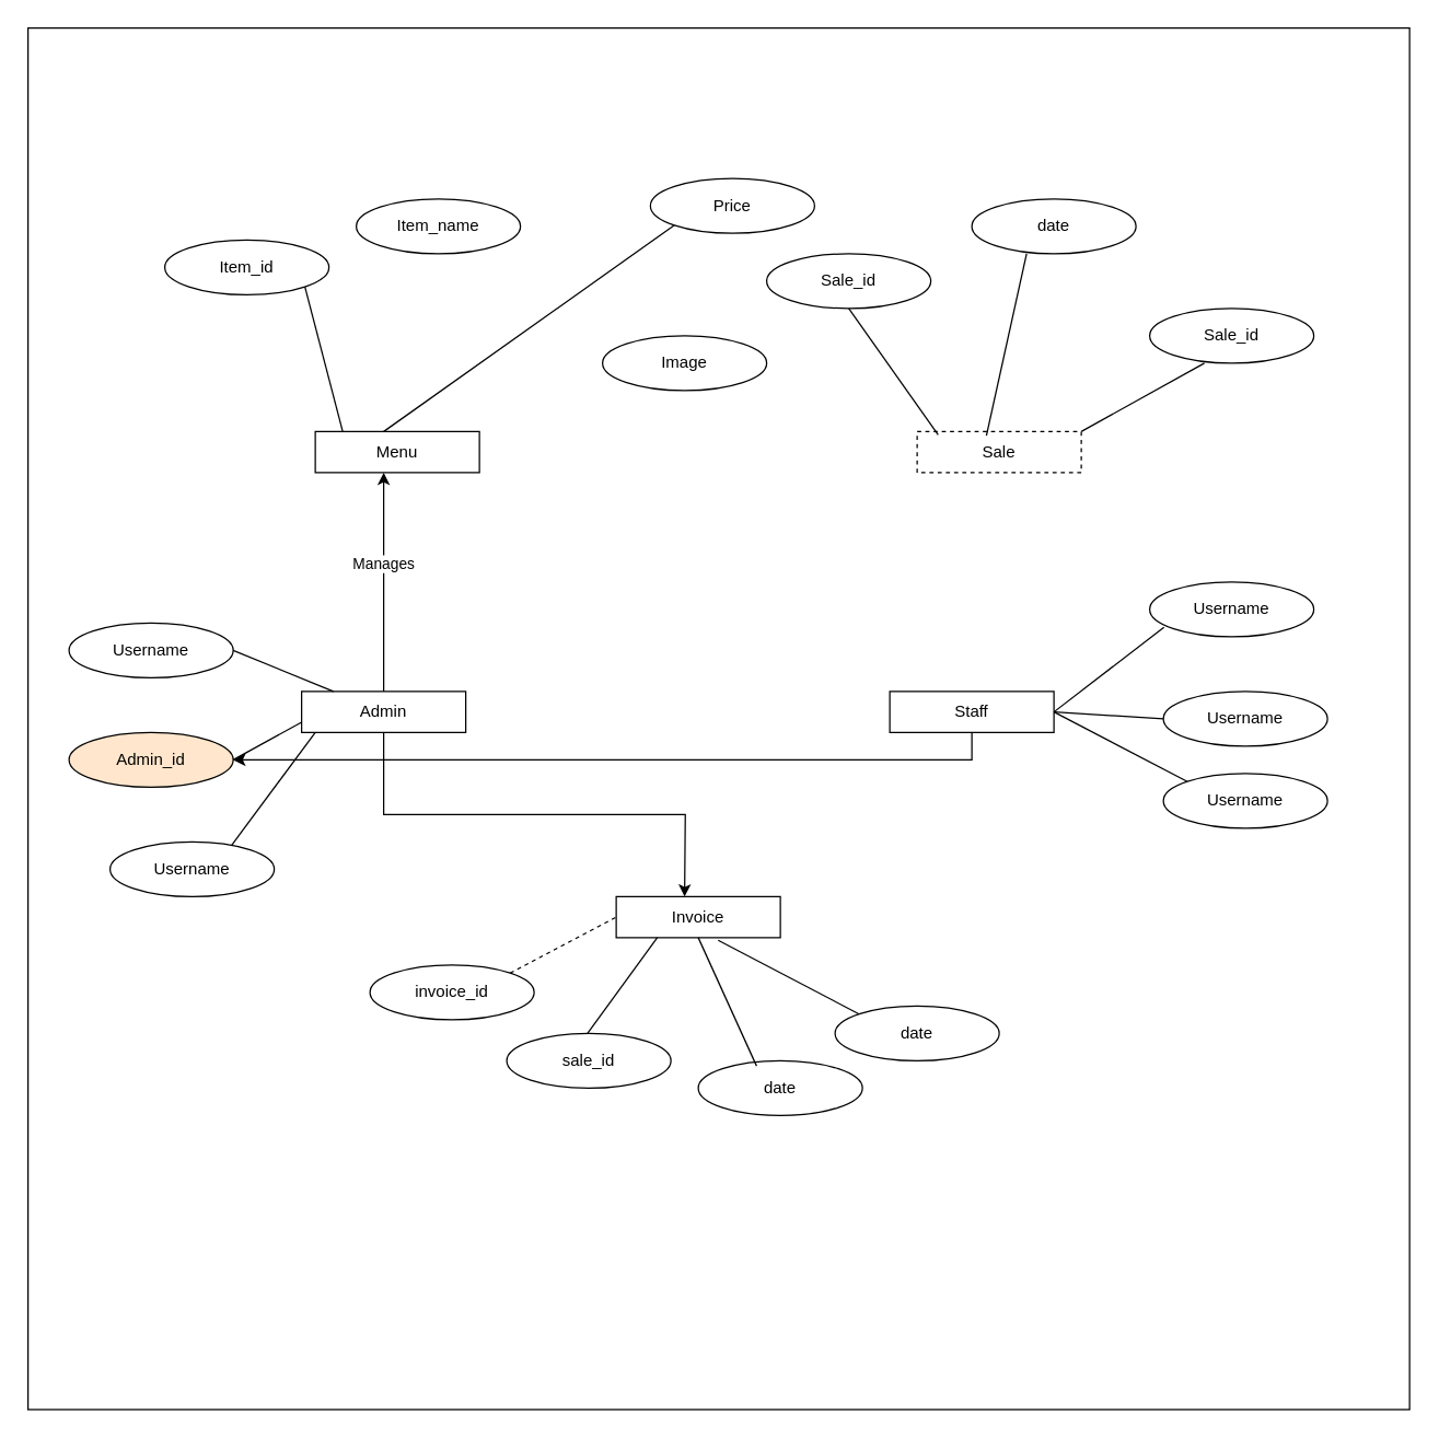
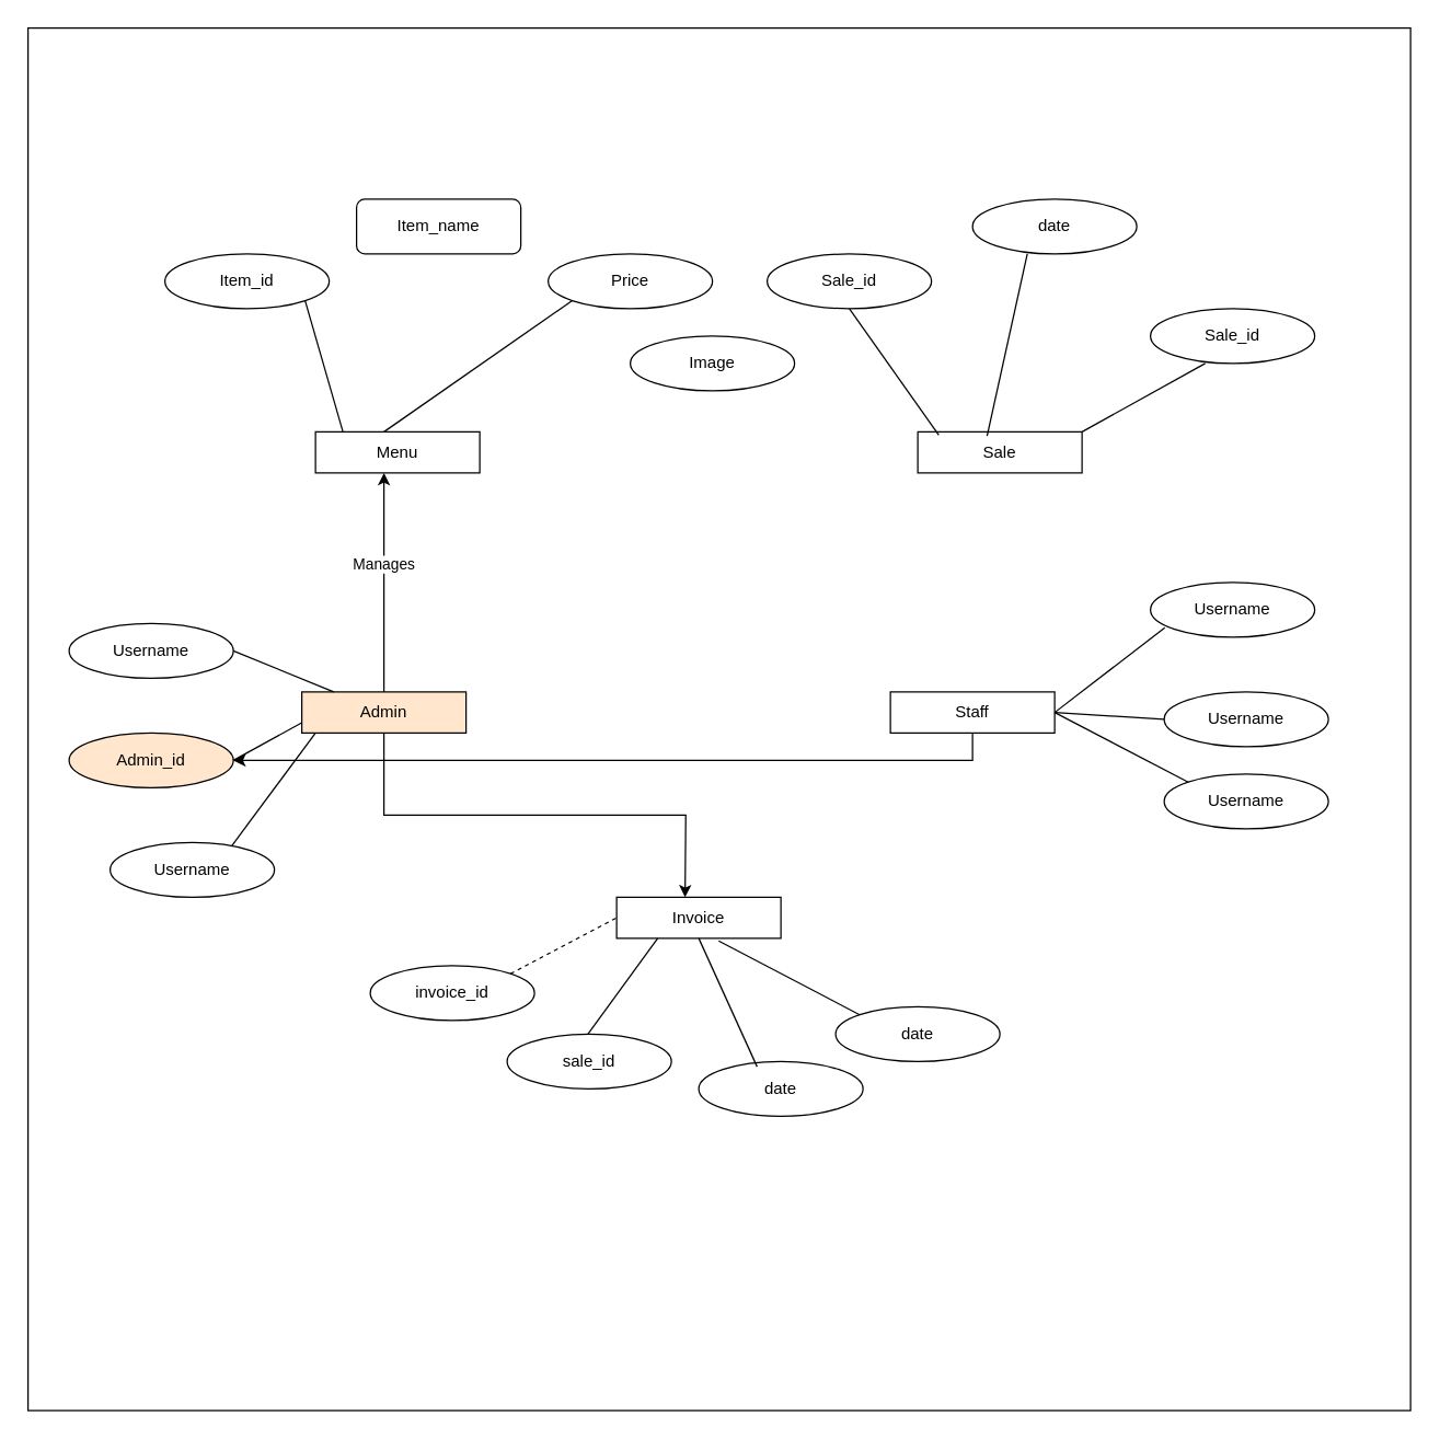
  <mxCell id="0" />
  <mxCell id="1" parent="0" />
  <mxCell id="2" value="" style="whiteSpace=wrap;html=1;aspect=fixed;" vertex="1" parent="1"><mxGeometry x="20" y="20" width="1010" height="1010" as="geometry" /></mxCell>
  <mxCell id="3" value="Menu" style="rounded=0;whiteSpace=wrap;html=1;" vertex="1" parent="1"><mxGeometry x="230" y="315" width="120" height="30" as="geometry" /></mxCell>
- <mxCell id="4" value="Item_id" style="ellipse;whiteSpace=wrap;html=1;" vertex="1" parent="1"><mxGeometry x="120" y="175" width="120" height="40" as="geometry" /></mxCell>
- <mxCell id="5" value="Image" style="ellipse;whiteSpace=wrap;html=1;" vertex="1" parent="1"><mxGeometry x="440" y="245" width="120" height="40" as="geometry" /></mxCell>
- <mxCell id="6" value="Price" style="ellipse;whiteSpace=wrap;html=1;" vertex="1" parent="1"><mxGeometry x="475" y="130" width="120" height="40" as="geometry" /></mxCell>
- <mxCell id="7" value="Item_name" style="ellipse;whiteSpace=wrap;html=1;" vertex="1" parent="1"><mxGeometry x="260" y="145" width="120" height="40" as="geometry" /></mxCell>
+ <mxCell id="4" value="Item_id" style="ellipse;whiteSpace=wrap;html=1;" vertex="1" parent="1"><mxGeometry x="120" y="185" width="120" height="40" as="geometry" /></mxCell>
+ <mxCell id="5" value="Image" style="ellipse;whiteSpace=wrap;html=1;" vertex="1" parent="1"><mxGeometry x="460" y="245" width="120" height="40" as="geometry" /></mxCell>
+ <mxCell id="6" value="Price" style="ellipse;whiteSpace=wrap;html=1;" vertex="1" parent="1"><mxGeometry x="400" y="185" width="120" height="40" as="geometry" /></mxCell>
+ <mxCell id="7" value="Item_name" style="whiteSpace=wrap;html=1;rounded=1;" vertex="1" parent="1"><mxGeometry x="260" y="145" width="120" height="40" as="geometry" /></mxCell>
  <mxCell id="8" value="" style="endArrow=none;html=1;rounded=0;entryX=1;entryY=1;entryDx=0;entryDy=0;exitX=0.167;exitY=0;exitDx=0;exitDy=0;exitPerimeter=0;" edge="1" parent="1" source="3" target="4"><mxGeometry width="50" height="50" relative="1" as="geometry"><mxPoint x="340" y="405" as="sourcePoint" /><mxPoint x="390" y="355" as="targetPoint" /><Array as="points" /></mxGeometry></mxCell>
  <mxCell id="9" value="" style="endArrow=none;html=1;rounded=0;entryX=0;entryY=1;entryDx=0;entryDy=0;" edge="1" parent="1" target="6"><mxGeometry width="50" height="50" relative="1" as="geometry"><mxPoint x="280" y="315" as="sourcePoint" /><mxPoint x="330" y="195" as="targetPoint" /><Array as="points" /></mxGeometry></mxCell>
- <mxCell id="10" value="Sale" style="rounded=0;whiteSpace=wrap;html=1;dashed=1;" vertex="1" parent="1"><mxGeometry x="670" y="315" width="120" height="30" as="geometry" /></mxCell>
+ <mxCell id="10" value="Sale" style="rounded=0;whiteSpace=wrap;html=1;" vertex="1" parent="1"><mxGeometry x="670" y="315" width="120" height="30" as="geometry" /></mxCell>
  <mxCell id="11" value="Sale_id" style="ellipse;whiteSpace=wrap;html=1;" vertex="1" parent="1"><mxGeometry x="560" y="185" width="120" height="40" as="geometry" /></mxCell>
  <mxCell id="12" value="" style="endArrow=none;html=1;rounded=0;entryX=0.5;entryY=1;entryDx=0;entryDy=0;exitX=0.128;exitY=0.078;exitDx=0;exitDy=0;exitPerimeter=0;" edge="1" parent="1" source="10" target="11"><mxGeometry width="50" height="50" relative="1" as="geometry"><mxPoint x="360" y="333" as="sourcePoint" /><mxPoint x="468" y="261" as="targetPoint" /><Array as="points" /></mxGeometry></mxCell>
  <mxCell id="13" value="date" style="ellipse;whiteSpace=wrap;html=1;" vertex="1" parent="1"><mxGeometry x="710" y="145" width="120" height="40" as="geometry" /></mxCell>
  <mxCell id="14" value="Sale_id" style="ellipse;whiteSpace=wrap;html=1;" vertex="1" parent="1"><mxGeometry x="840" y="225" width="120" height="40" as="geometry" /></mxCell>
  <mxCell id="15" value="" style="endArrow=none;html=1;rounded=0;entryX=0.5;entryY=1;entryDx=0;entryDy=0;exitX=1;exitY=0;exitDx=0;exitDy=0;" edge="1" parent="1" source="10"><mxGeometry width="50" height="50" relative="1" as="geometry"><mxPoint x="945" y="357" as="sourcePoint" /><mxPoint x="880" y="265" as="targetPoint" /><Array as="points" /></mxGeometry></mxCell>
  <mxCell id="16" value="" style="endArrow=none;html=1;rounded=0;entryX=0.5;entryY=1;entryDx=0;entryDy=0;exitX=0.422;exitY=0.1;exitDx=0;exitDy=0;exitPerimeter=0;" edge="1" parent="1" source="10"><mxGeometry width="50" height="50" relative="1" as="geometry"><mxPoint x="815" y="277" as="sourcePoint" /><mxPoint x="750" y="185" as="targetPoint" /><Array as="points" /></mxGeometry></mxCell>
  <mxCell id="17" style="edgeStyle=orthogonalEdgeStyle;rounded=0;orthogonalLoop=1;jettySize=auto;html=1;exitX=0.5;exitY=1;exitDx=0;exitDy=0;" edge="1" parent="1" source="20"><mxGeometry relative="1" as="geometry"><mxPoint x="500" y="655" as="targetPoint" /></mxGeometry></mxCell>
  <mxCell id="18" style="edgeStyle=orthogonalEdgeStyle;rounded=0;orthogonalLoop=1;jettySize=auto;html=1;exitX=0.5;exitY=0;exitDx=0;exitDy=0;" edge="1" parent="1" source="20"><mxGeometry relative="1" as="geometry"><mxPoint x="280" y="345" as="targetPoint" /></mxGeometry></mxCell>
  <mxCell id="19" value="Manages" style="edgeLabel;html=1;align=center;verticalAlign=middle;resizable=0;points=[];" vertex="1" connectable="0" parent="18"><mxGeometry x="0.158" y="1" relative="1" as="geometry"><mxPoint y="-1" as="offset" /></mxGeometry></mxCell>
- <mxCell id="20" value="Admin" style="rounded=0;whiteSpace=wrap;html=1;" vertex="1" parent="1"><mxGeometry x="220" y="505" width="120" height="30" as="geometry" /></mxCell>
+ <mxCell id="20" value="Admin" style="rounded=0;whiteSpace=wrap;html=1;fillColor=#ffe6cc;" vertex="1" parent="1"><mxGeometry x="220" y="505" width="120" height="30" as="geometry" /></mxCell>
  <mxCell id="21" style="edgeStyle=orthogonalEdgeStyle;rounded=0;orthogonalLoop=1;jettySize=auto;html=1;exitX=0.5;exitY=1;exitDx=0;exitDy=0;" edge="1" parent="1" source="22" target="24"><mxGeometry relative="1" as="geometry" /></mxCell>
  <mxCell id="22" value="Staff" style="rounded=0;whiteSpace=wrap;html=1;" vertex="1" parent="1"><mxGeometry x="650" y="505" width="120" height="30" as="geometry" /></mxCell>
  <mxCell id="23" value="Invoice" style="rounded=0;whiteSpace=wrap;html=1;" vertex="1" parent="1"><mxGeometry x="450" y="655" width="120" height="30" as="geometry" /></mxCell>
  <mxCell id="24" value="Admin_id" style="ellipse;whiteSpace=wrap;html=1;fillColor=#ffe6cc;" vertex="1" parent="1"><mxGeometry x="50" y="535" width="120" height="40" as="geometry" /></mxCell>
  <mxCell id="25" value="User&lt;span style=&quot;color: rgba(0, 0, 0, 0); font-family: monospace; font-size: 0px; text-align: start; text-wrap-mode: nowrap;&quot;&gt;%3CmxGraphModel%3E%3Croot%3E%3CmxCell%20id%3D%220%22%2F%3E%3CmxCell%20id%3D%221%22%20parent%3D%220%22%2F%3E%3CmxCell%20id%3D%222%22%20value%3D%22Admin_id%22%20style%3D%22ellipse%3BwhiteSpace%3Dwrap%3Bhtml%3D1%3B%22%20vertex%3D%221%22%20parent%3D%221%22%3E%3CmxGeometry%20x%3D%22-340%22%20y%3D%22190%22%20width%3D%22120%22%20height%3D%2240%22%20as%3D%22geometry%22%2F%3E%3C%2FmxCell%3E%3C%2Froot%3E%3C%2FmxGraphModel%3E&lt;/span&gt;name" style="ellipse;whiteSpace=wrap;html=1;" vertex="1" parent="1"><mxGeometry x="80" y="615" width="120" height="40" as="geometry" /></mxCell>
  <mxCell id="26" value="User&lt;span style=&quot;color: rgba(0, 0, 0, 0); font-family: monospace; font-size: 0px; text-align: start; text-wrap-mode: nowrap;&quot;&gt;%3CmxGraphModel%3E%3Croot%3E%3CmxCell%20id%3D%220%22%2F%3E%3CmxCell%20id%3D%221%22%20parent%3D%220%22%2F%3E%3CmxCell%20id%3D%222%22%20value%3D%22Admin_id%22%20style%3D%22ellipse%3BwhiteSpace%3Dwrap%3Bhtml%3D1%3B%22%20vertex%3D%221%22%20parent%3D%221%22%3E%3CmxGeometry%20x%3D%22-340%22%20y%3D%22190%22%20width%3D%22120%22%20height%3D%2240%22%20as%3D%22geometry%22%2F%3E%3C%2FmxCell%3E%3C%2Froot%3E%3C%2FmxGraphModel%3E&lt;/span&gt;name" style="ellipse;whiteSpace=wrap;html=1;" vertex="1" parent="1"><mxGeometry x="50" y="455" width="120" height="40" as="geometry" /></mxCell>
  <mxCell id="27" value="" style="endArrow=none;html=1;rounded=0;entryX=1;entryY=0.5;entryDx=0;entryDy=0;" edge="1" parent="1" source="20" target="26"><mxGeometry width="50" height="50" relative="1" as="geometry"><mxPoint x="194" y="575" as="sourcePoint" /><mxPoint x="166" y="469" as="targetPoint" /><Array as="points" /></mxGeometry></mxCell>
  <mxCell id="28" value="" style="endArrow=none;html=1;rounded=0;entryX=1;entryY=0.5;entryDx=0;entryDy=0;exitX=0;exitY=0.75;exitDx=0;exitDy=0;" edge="1" parent="1" source="20" target="24"><mxGeometry width="50" height="50" relative="1" as="geometry"><mxPoint x="230" y="575" as="sourcePoint" /><mxPoint x="157" y="545" as="targetPoint" /><Array as="points" /></mxGeometry></mxCell>
  <mxCell id="29" value="" style="endArrow=none;html=1;rounded=0;entryX=0.741;entryY=0.058;entryDx=0;entryDy=0;exitX=0.181;exitY=0.426;exitDx=0;exitDy=0;exitPerimeter=0;entryPerimeter=0;" edge="1" parent="1" target="25"><mxGeometry width="50" height="50" relative="1" as="geometry"><mxPoint x="230" y="535" as="sourcePoint" /><mxPoint x="180" y="565" as="targetPoint" /><Array as="points" /></mxGeometry></mxCell>
  <mxCell id="30" value="User&lt;span style=&quot;color: rgba(0, 0, 0, 0); font-family: monospace; font-size: 0px; text-align: start; text-wrap-mode: nowrap;&quot;&gt;%3CmxGraphModel%3E%3Croot%3E%3CmxCell%20id%3D%220%22%2F%3E%3CmxCell%20id%3D%221%22%20parent%3D%220%22%2F%3E%3CmxCell%20id%3D%222%22%20value%3D%22Admin_id%22%20style%3D%22ellipse%3BwhiteSpace%3Dwrap%3Bhtml%3D1%3B%22%20vertex%3D%221%22%20parent%3D%221%22%3E%3CmxGeometry%20x%3D%22-340%22%20y%3D%22190%22%20width%3D%22120%22%20height%3D%2240%22%20as%3D%22geometry%22%2F%3E%3C%2FmxCell%3E%3C%2Froot%3E%3C%2FmxGraphModel%3E&lt;/span&gt;name" style="ellipse;whiteSpace=wrap;html=1;" vertex="1" parent="1"><mxGeometry x="850" y="565" width="120" height="40" as="geometry" /></mxCell>
  <mxCell id="31" value="User&lt;span style=&quot;color: rgba(0, 0, 0, 0); font-family: monospace; font-size: 0px; text-align: start; text-wrap-mode: nowrap;&quot;&gt;%3CmxGraphModel%3E%3Croot%3E%3CmxCell%20id%3D%220%22%2F%3E%3CmxCell%20id%3D%221%22%20parent%3D%220%22%2F%3E%3CmxCell%20id%3D%222%22%20value%3D%22Admin_id%22%20style%3D%22ellipse%3BwhiteSpace%3Dwrap%3Bhtml%3D1%3B%22%20vertex%3D%221%22%20parent%3D%221%22%3E%3CmxGeometry%20x%3D%22-340%22%20y%3D%22190%22%20width%3D%22120%22%20height%3D%2240%22%20as%3D%22geometry%22%2F%3E%3C%2FmxCell%3E%3C%2Froot%3E%3C%2FmxGraphModel%3E&lt;/span&gt;name" style="ellipse;whiteSpace=wrap;html=1;" vertex="1" parent="1"><mxGeometry x="850" y="505" width="120" height="40" as="geometry" /></mxCell>
  <mxCell id="32" value="User&lt;span style=&quot;color: rgba(0, 0, 0, 0); font-family: monospace; font-size: 0px; text-align: start; text-wrap-mode: nowrap;&quot;&gt;%3CmxGraphModel%3E%3Croot%3E%3CmxCell%20id%3D%220%22%2F%3E%3CmxCell%20id%3D%221%22%20parent%3D%220%22%2F%3E%3CmxCell%20id%3D%222%22%20value%3D%22Admin_id%22%20style%3D%22ellipse%3BwhiteSpace%3Dwrap%3Bhtml%3D1%3B%22%20vertex%3D%221%22%20parent%3D%221%22%3E%3CmxGeometry%20x%3D%22-340%22%20y%3D%22190%22%20width%3D%22120%22%20height%3D%2240%22%20as%3D%22geometry%22%2F%3E%3C%2FmxCell%3E%3C%2Froot%3E%3C%2FmxGraphModel%3E&lt;/span&gt;name" style="ellipse;whiteSpace=wrap;html=1;" vertex="1" parent="1"><mxGeometry x="840" width="120" height="40" as="geometry" y="425" /></mxCell>
  <mxCell id="33" value="" style="endArrow=none;html=1;rounded=0;entryX=1;entryY=0.5;entryDx=0;entryDy=0;exitX=0;exitY=0.5;exitDx=0;exitDy=0;" edge="1" parent="1" source="31" target="22"><mxGeometry width="50" height="50" relative="1" as="geometry"><mxPoint x="863" y="515" as="sourcePoint" /><mxPoint x="790" y="485" as="targetPoint" /><Array as="points" /></mxGeometry></mxCell>
  <mxCell id="34" value="" style="endArrow=none;html=1;rounded=0;entryX=1;entryY=0.5;entryDx=0;entryDy=0;exitX=0;exitY=0;exitDx=0;exitDy=0;" edge="1" parent="1" source="30" target="22"><mxGeometry width="50" height="50" relative="1" as="geometry"><mxPoint x="860" y="535" as="sourcePoint" /><mxPoint x="780" y="530" as="targetPoint" /><Array as="points" /></mxGeometry></mxCell>
  <mxCell id="35" value="" style="endArrow=none;html=1;rounded=0;entryX=1;entryY=0.5;entryDx=0;entryDy=0;exitX=0.087;exitY=0.827;exitDx=0;exitDy=0;exitPerimeter=0;" edge="1" parent="1" source="32" target="22"><mxGeometry width="50" height="50" relative="1" as="geometry"><mxPoint x="878" y="581" as="sourcePoint" /><mxPoint x="780" y="530" as="targetPoint" /><Array as="points" /></mxGeometry></mxCell>
  <mxCell id="36" value="sale_id" style="ellipse;whiteSpace=wrap;html=1;" vertex="1" parent="1"><mxGeometry x="370" y="755" width="120" height="40" as="geometry" /></mxCell>
  <mxCell id="37" value="invoice_id" style="ellipse;whiteSpace=wrap;html=1;" vertex="1" parent="1"><mxGeometry x="270" y="705" width="120" height="40" as="geometry" /></mxCell>
  <mxCell id="38" value="date" style="ellipse;whiteSpace=wrap;html=1;" vertex="1" parent="1"><mxGeometry x="510" y="775" width="120" height="40" as="geometry" /></mxCell>
  <mxCell id="39" value="date" style="ellipse;whiteSpace=wrap;html=1;" vertex="1" parent="1"><mxGeometry x="610" y="735" width="120" height="40" as="geometry" /></mxCell>
  <mxCell id="40" value="" style="endArrow=none;html=1;rounded=0;entryX=0.741;entryY=0.058;entryDx=0;entryDy=0;exitX=0.25;exitY=1;exitDx=0;exitDy=0;entryPerimeter=0;" edge="1" parent="1" source="23"><mxGeometry width="50" height="50" relative="1" as="geometry"><mxPoint x="490" y="673" as="sourcePoint" /><mxPoint x="429" y="755" as="targetPoint" /><Array as="points" /></mxGeometry></mxCell>
  <mxCell id="41" value="" style="endArrow=none;html=1;rounded=0;entryX=0.355;entryY=0.095;entryDx=0;entryDy=0;entryPerimeter=0;exitX=0.5;exitY=1;exitDx=0;exitDy=0;" edge="1" parent="1" source="23" target="38"><mxGeometry width="50" height="50" relative="1" as="geometry"><mxPoint x="500" y="695" as="sourcePoint" /><mxPoint x="439" y="765" as="targetPoint" /><Array as="points" /></mxGeometry></mxCell>
  <mxCell id="42" value="" style="endArrow=none;html=1;rounded=0;entryX=0;entryY=0;entryDx=0;entryDy=0;exitX=0.621;exitY=1.065;exitDx=0;exitDy=0;exitPerimeter=0;" edge="1" parent="1" source="23" target="39"><mxGeometry width="50" height="50" relative="1" as="geometry"><mxPoint x="520" y="695" as="sourcePoint" /><mxPoint x="563" y="789" as="targetPoint" /><Array as="points" /></mxGeometry></mxCell>
  <mxCell id="43" value="" style="endArrow=none;html=1;rounded=0;entryX=0;entryY=0.5;entryDx=0;entryDy=0;exitX=1;exitY=0;exitDx=0;exitDy=0;dashed=1;" edge="1" parent="1" source="37" target="23"><mxGeometry width="50" height="50" relative="1" as="geometry"><mxPoint x="357" y="625" as="sourcePoint" /><mxPoint y="679" as="targetPoint" x="460" /><Array as="points" /></mxGeometry></mxCell>
